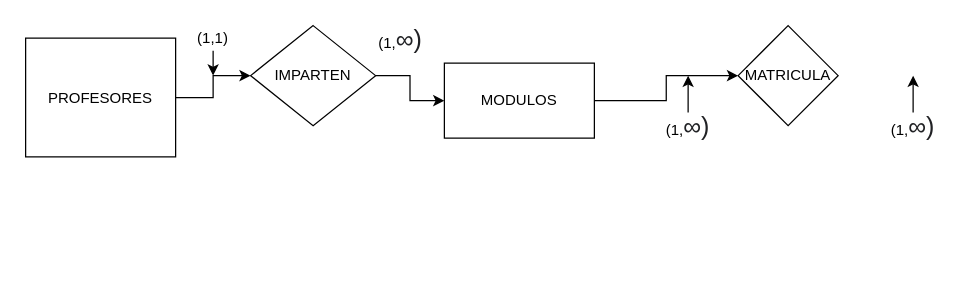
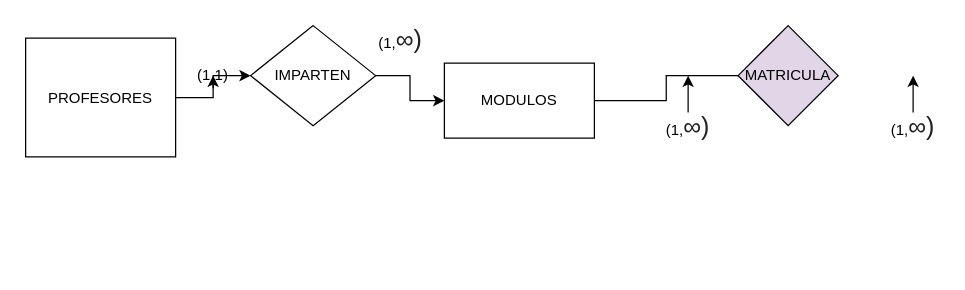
  <mxCell id="0" />
  <mxCell id="1" parent="0" />
- <mxCell id="2" value="" style="edgeStyle=orthogonalEdgeStyle;rounded=0;orthogonalLoop=1;jettySize=auto;html=1;" parent="1" source="3" target="4" edge="1"><mxGeometry relative="1" as="geometry" /></mxCell>
+ <mxCell id="2" value="" style="edgeStyle=orthogonalEdgeStyle;rounded=0;orthogonalLoop=1;jettySize=auto;html=1;endArrow=none;" parent="1" source="3" target="4" edge="1"><mxGeometry relative="1" as="geometry" /></mxCell>
  <mxCell id="3" value="MODULOS" style="rounded=0;whiteSpace=wrap;html=1;" parent="1" vertex="1"><mxGeometry x="355" y="50" width="120" height="60" as="geometry" /></mxCell>
- <mxCell id="4" value="MATRICULA" style="rhombus;whiteSpace=wrap;html=1;" parent="1" vertex="1"><mxGeometry x="590" y="20" width="80" height="80" as="geometry" /></mxCell>
+ <mxCell id="4" value="MATRICULA" style="rhombus;whiteSpace=wrap;html=1;fillColor=#e1d5e7;" parent="1" vertex="1"><mxGeometry x="590" y="20" width="80" height="80" as="geometry" /></mxCell>
  <mxCell id="5" value="" style="edgeStyle=orthogonalEdgeStyle;rounded=0;orthogonalLoop=1;jettySize=auto;html=1;" parent="1" source="6" target="3" edge="1"><mxGeometry relative="1" as="geometry" /></mxCell>
  <mxCell id="6" value="IMPARTEN" style="rhombus;whiteSpace=wrap;html=1;" parent="1" vertex="1"><mxGeometry x="200" y="20" width="100" height="80" as="geometry" /></mxCell>
  <mxCell id="7" value="" style="edgeStyle=orthogonalEdgeStyle;rounded=0;orthogonalLoop=1;jettySize=auto;html=1;" parent="1" source="8" target="6" edge="1"><mxGeometry relative="1" as="geometry" /></mxCell>
  <mxCell id="8" value="PROFESORES" style="rounded=0;whiteSpace=wrap;html=1;" parent="1" vertex="1"><mxGeometry x="20" y="30" width="120" height="95" as="geometry" /></mxCell>
  <mxCell id="9" style="edgeStyle=orthogonalEdgeStyle;rounded=0;orthogonalLoop=1;jettySize=auto;html=1;exitX=0.5;exitY=1;exitDx=0;exitDy=0;" parent="1" edge="1"><mxGeometry relative="1" as="geometry"><mxPoint x="80" y="210" as="sourcePoint" /><mxPoint x="80" y="210" as="targetPoint" /></mxGeometry></mxCell>
  <mxCell id="10" style="edgeStyle=orthogonalEdgeStyle;rounded=0;orthogonalLoop=1;jettySize=auto;html=1;exitX=0.5;exitY=1;exitDx=0;exitDy=0;" parent="1" source="11" edge="1"><mxGeometry relative="1" as="geometry"><mxPoint x="170" y="60" as="targetPoint" /></mxGeometry></mxCell>
- <mxCell id="11" value="&lt;div style=&quot;text-align: left&quot;&gt;&lt;span&gt;(1,1)&lt;/span&gt;&lt;/div&gt;" style="text;html=1;strokeColor=none;fillColor=none;align=center;verticalAlign=middle;whiteSpace=wrap;rounded=0;" parent="1" vertex="1"><mxGeometry x="150" y="20" width="40" height="20" as="geometry" /></mxCell>
+ <mxCell id="11" value="&lt;div style=&quot;text-align: left&quot;&gt;&lt;span&gt;(1,1)&lt;/span&gt;&lt;/div&gt;" style="text;html=1;strokeColor=none;fillColor=none;align=center;verticalAlign=middle;whiteSpace=wrap;rounded=0;" parent="1" vertex="1"><mxGeometry x="150" y="50" width="40" height="20" as="geometry" /></mxCell>
  <mxCell id="12" value="(1,&lt;span style=&quot;color: rgb(32 , 33 , 36) ; font-family: &amp;#34;google sans&amp;#34; , &amp;#34;arial&amp;#34; , sans-serif ; font-size: 20px ; text-align: left ; background-color: rgb(255 , 255 , 255)&quot;&gt;∞)&lt;/span&gt;" style="text;html=1;strokeColor=none;fillColor=none;align=center;verticalAlign=middle;whiteSpace=wrap;rounded=0;" parent="1" vertex="1"><mxGeometry x="300" y="20" width="40" height="20" as="geometry" /></mxCell>
  <mxCell id="13" style="edgeStyle=orthogonalEdgeStyle;rounded=0;orthogonalLoop=1;jettySize=auto;html=1;exitX=0.5;exitY=0;exitDx=0;exitDy=0;" edge="1" parent="1" source="14"><mxGeometry relative="1" as="geometry"><mxPoint x="730" y="60" as="targetPoint" /></mxGeometry></mxCell>
  <mxCell id="14" value="(1,&lt;span style=&quot;color: rgb(32 , 33 , 36) ; font-family: &amp;#34;google sans&amp;#34; , &amp;#34;arial&amp;#34; , sans-serif ; font-size: 20px ; text-align: left ; background-color: rgb(255 , 255 , 255)&quot;&gt;∞)&lt;/span&gt;" style="text;html=1;strokeColor=none;fillColor=none;align=center;verticalAlign=middle;whiteSpace=wrap;rounded=0;" parent="1" vertex="1"><mxGeometry x="710" y="90" width="40" height="20" as="geometry" /></mxCell>
  <mxCell id="15" style="edgeStyle=orthogonalEdgeStyle;rounded=0;orthogonalLoop=1;jettySize=auto;html=1;exitX=0.5;exitY=0;exitDx=0;exitDy=0;" edge="1" parent="1" source="16"><mxGeometry relative="1" as="geometry"><mxPoint x="550" y="60" as="targetPoint" /></mxGeometry></mxCell>
  <mxCell id="16" value="(1,&lt;span style=&quot;color: rgb(32 , 33 , 36) ; font-family: &amp;#34;google sans&amp;#34; , &amp;#34;arial&amp;#34; , sans-serif ; font-size: 20px ; text-align: left ; background-color: rgb(255 , 255 , 255)&quot;&gt;∞&lt;/span&gt;&lt;span style=&quot;background-color: rgb(255 , 255 , 255) ; color: rgb(32 , 33 , 36) ; font-family: &amp;#34;google sans&amp;#34; , &amp;#34;arial&amp;#34; , sans-serif ; font-size: 20px ; text-align: left&quot;&gt;)&lt;/span&gt;&lt;span style=&quot;color: rgb(32 , 33 , 36) ; font-family: &amp;#34;google sans&amp;#34; , &amp;#34;arial&amp;#34; , sans-serif ; font-size: 20px ; text-align: left ; background-color: rgb(255 , 255 , 255)&quot;&gt;&lt;br&gt;&lt;/span&gt;" style="text;html=1;strokeColor=none;fillColor=none;align=center;verticalAlign=middle;whiteSpace=wrap;rounded=0;" parent="1" vertex="1"><mxGeometry x="530" y="90" width="40" height="20" as="geometry" /></mxCell>
